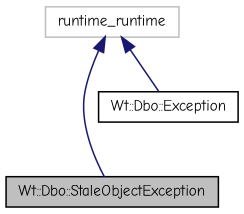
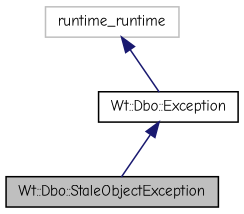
  digraph {
    fontname="Comic Neue"
    node [color=black fillcolor=white fontname="Comic Neue" fontsize=10 shape=record style=filled]
    edge [color=midnightblue dir=back fontname="Comic Neue" fontsize=10 labelfontname=Helvetica labelfontsize=10 style=solid]
    n1 [fillcolor=grey75 fontcolor=black height=0.2 label="Wt::Dbo::StaleObjectException" width=0.4]
    n2 [height=0.2 label="Wt::Dbo::Exception" width=0.4]
    n3 [color=grey75 height=0.2 label=runtime_runtime width=0.4]
-   n3 -> n1
+   n2 -> n1
    n3 -> n2
  }
